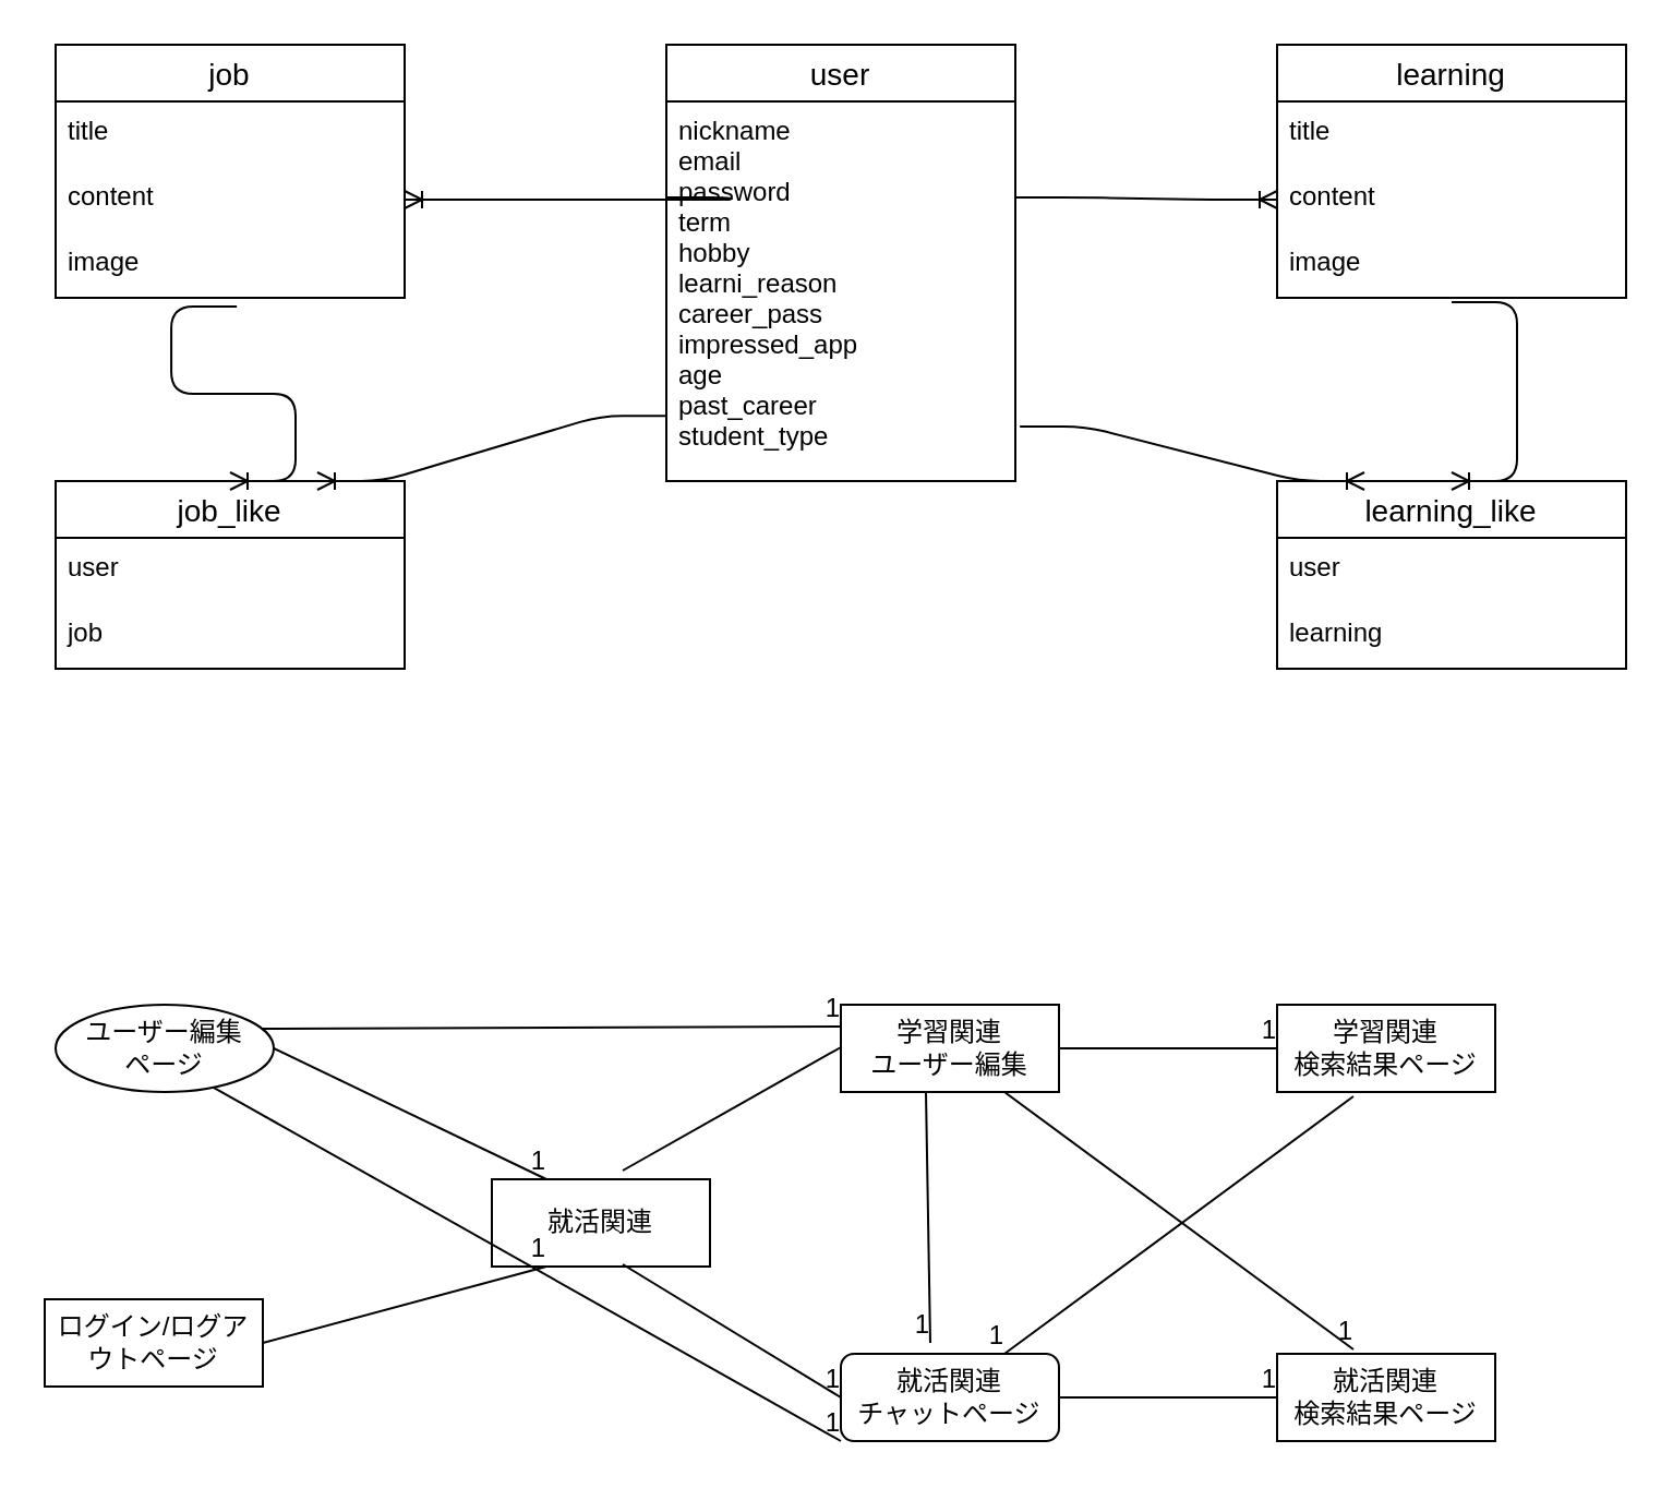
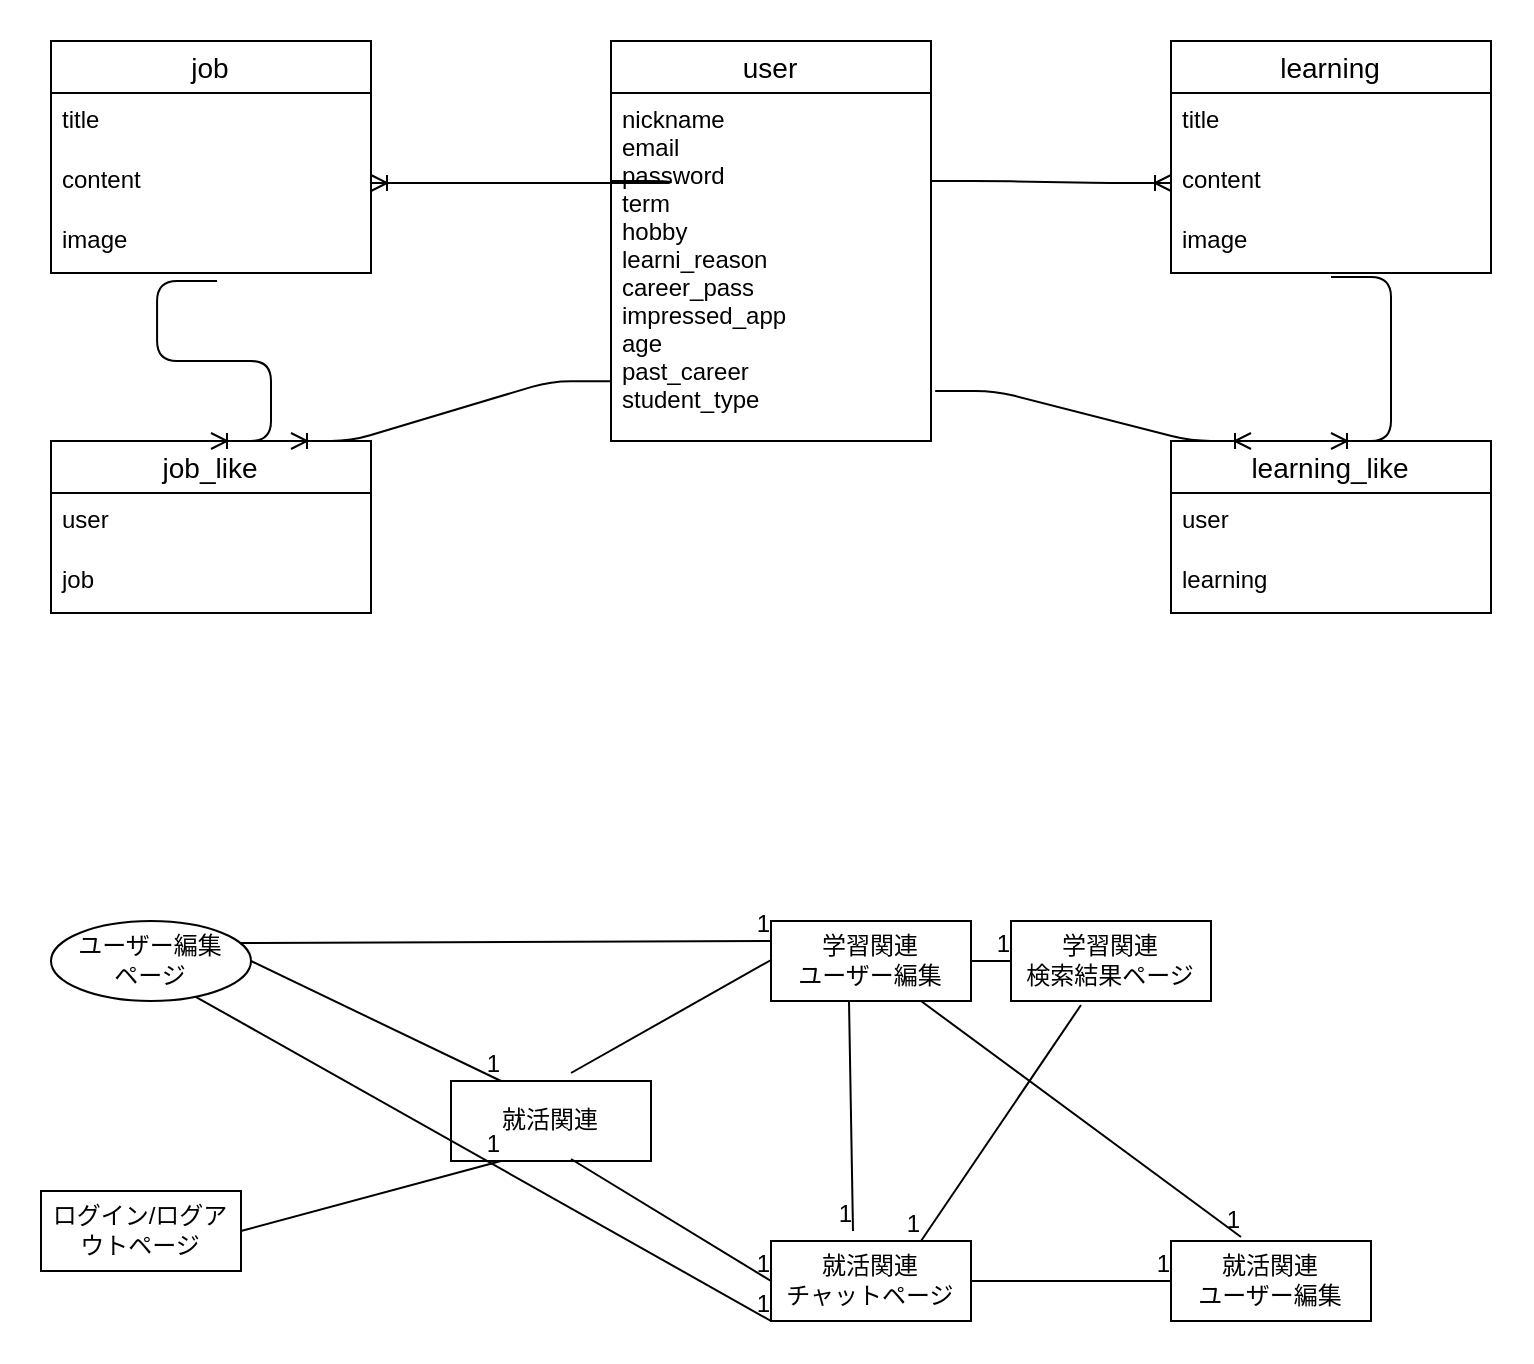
  <mxCell id="0" />
  <mxCell id="1" parent="0" />
  <mxCell id="2" value="user" style="swimlane;fontStyle=0;childLayout=stackLayout;horizontal=1;startSize=26;horizontalStack=0;resizeParent=1;resizeParentMax=0;resizeLast=0;collapsible=1;marginBottom=0;align=center;fontSize=14;" vertex="1" parent="1"><mxGeometry x="305" y="20" width="160" height="200" as="geometry" /></mxCell>
  <mxCell id="3" value="nickname&#10;email&#10;password&#10;term&#10;hobby&#10;learni_reason&#10;career_pass&#10;impressed_app&#10;age&#10;past_career&#10;student_type" style="text;strokeColor=none;fillColor=none;spacingLeft=4;spacingRight=4;overflow=hidden;rotatable=0;points=[[0,0.5],[1,0.5]];portConstraint=eastwest;fontSize=12;" vertex="1" parent="2"><mxGeometry y="26" width="160" height="174" as="geometry" /></mxCell>
  <mxCell id="4" value="" style="edgeStyle=entityRelationEdgeStyle;fontSize=12;html=1;endArrow=ERoneToMany;entryX=1;entryY=0.5;entryDx=0;entryDy=0;" edge="1" parent="2" target="11"><mxGeometry width="100" height="100" relative="1" as="geometry"><mxPoint y="70" as="sourcePoint" /><mxPoint x="100" y="-30" as="targetPoint" /></mxGeometry></mxCell>
  <mxCell id="5" value="learning" style="swimlane;fontStyle=0;childLayout=stackLayout;horizontal=1;startSize=26;horizontalStack=0;resizeParent=1;resizeParentMax=0;resizeLast=0;collapsible=1;marginBottom=0;align=center;fontSize=14;" vertex="1" parent="1"><mxGeometry x="585" y="20" width="160" height="116" as="geometry" /></mxCell>
  <mxCell id="6" value="title" style="text;strokeColor=none;fillColor=none;spacingLeft=4;spacingRight=4;overflow=hidden;rotatable=0;points=[[0,0.5],[1,0.5]];portConstraint=eastwest;fontSize=12;" vertex="1" parent="5"><mxGeometry y="26" width="160" height="30" as="geometry" /></mxCell>
  <mxCell id="7" value="content" style="text;strokeColor=none;fillColor=none;spacingLeft=4;spacingRight=4;overflow=hidden;rotatable=0;points=[[0,0.5],[1,0.5]];portConstraint=eastwest;fontSize=12;" vertex="1" parent="5"><mxGeometry y="56" width="160" height="30" as="geometry" /></mxCell>
  <mxCell id="8" value="image" style="text;strokeColor=none;fillColor=none;spacingLeft=4;spacingRight=4;overflow=hidden;rotatable=0;points=[[0,0.5],[1,0.5]];portConstraint=eastwest;fontSize=12;" vertex="1" parent="5"><mxGeometry y="86" width="160" height="30" as="geometry" /></mxCell>
  <mxCell id="9" value="job" style="swimlane;fontStyle=0;childLayout=stackLayout;horizontal=1;startSize=26;horizontalStack=0;resizeParent=1;resizeParentMax=0;resizeLast=0;collapsible=1;marginBottom=0;align=center;fontSize=14;" vertex="1" parent="1"><mxGeometry x="25" y="20" width="160" height="116" as="geometry" /></mxCell>
  <mxCell id="10" value="title" style="text;strokeColor=none;fillColor=none;spacingLeft=4;spacingRight=4;overflow=hidden;rotatable=0;points=[[0,0.5],[1,0.5]];portConstraint=eastwest;fontSize=12;" vertex="1" parent="9"><mxGeometry y="26" width="160" height="30" as="geometry" /></mxCell>
  <mxCell id="11" value="content" style="text;strokeColor=none;fillColor=none;spacingLeft=4;spacingRight=4;overflow=hidden;rotatable=0;points=[[0,0.5],[1,0.5]];portConstraint=eastwest;fontSize=12;" vertex="1" parent="9"><mxGeometry y="56" width="160" height="30" as="geometry" /></mxCell>
  <mxCell id="12" value="image" style="text;strokeColor=none;fillColor=none;spacingLeft=4;spacingRight=4;overflow=hidden;rotatable=0;points=[[0,0.5],[1,0.5]];portConstraint=eastwest;fontSize=12;" vertex="1" parent="9"><mxGeometry y="86" width="160" height="30" as="geometry" /></mxCell>
  <mxCell id="13" value="" style="edgeStyle=entityRelationEdgeStyle;fontSize=12;html=1;endArrow=ERoneToMany;entryX=0;entryY=0.5;entryDx=0;entryDy=0;" edge="1" parent="1" target="7"><mxGeometry width="100" height="100" relative="1" as="geometry"><mxPoint x="465" y="90" as="sourcePoint" /><mxPoint x="565" y="-10" as="targetPoint" /></mxGeometry></mxCell>
  <mxCell id="14" value="learning_like" style="swimlane;fontStyle=0;childLayout=stackLayout;horizontal=1;startSize=26;horizontalStack=0;resizeParent=1;resizeParentMax=0;resizeLast=0;collapsible=1;marginBottom=0;align=center;fontSize=14;" vertex="1" parent="1"><mxGeometry x="585" y="220" width="160" height="86" as="geometry" /></mxCell>
  <mxCell id="15" value="user" style="text;strokeColor=none;fillColor=none;spacingLeft=4;spacingRight=4;overflow=hidden;rotatable=0;points=[[0,0.5],[1,0.5]];portConstraint=eastwest;fontSize=12;" vertex="1" parent="14"><mxGeometry y="26" width="160" height="30" as="geometry" /></mxCell>
  <mxCell id="16" value="learning" style="text;strokeColor=none;fillColor=none;spacingLeft=4;spacingRight=4;overflow=hidden;rotatable=0;points=[[0,0.5],[1,0.5]];portConstraint=eastwest;fontSize=12;" vertex="1" parent="14"><mxGeometry y="56" width="160" height="30" as="geometry" /></mxCell>
  <mxCell id="17" value="job_like" style="swimlane;fontStyle=0;childLayout=stackLayout;horizontal=1;startSize=26;horizontalStack=0;resizeParent=1;resizeParentMax=0;resizeLast=0;collapsible=1;marginBottom=0;align=center;fontSize=14;" vertex="1" parent="1"><mxGeometry x="25" y="220" width="160" height="86" as="geometry" /></mxCell>
  <mxCell id="18" value="user" style="text;strokeColor=none;fillColor=none;spacingLeft=4;spacingRight=4;overflow=hidden;rotatable=0;points=[[0,0.5],[1,0.5]];portConstraint=eastwest;fontSize=12;" vertex="1" parent="17"><mxGeometry y="26" width="160" height="30" as="geometry" /></mxCell>
  <mxCell id="19" value="job" style="text;strokeColor=none;fillColor=none;spacingLeft=4;spacingRight=4;overflow=hidden;rotatable=0;points=[[0,0.5],[1,0.5]];portConstraint=eastwest;fontSize=12;" vertex="1" parent="17"><mxGeometry y="56" width="160" height="30" as="geometry" /></mxCell>
  <mxCell id="20" value="" style="edgeStyle=entityRelationEdgeStyle;fontSize=12;html=1;endArrow=ERoneToMany;entryX=0.5;entryY=0;entryDx=0;entryDy=0;exitX=0.5;exitY=1.067;exitDx=0;exitDy=0;exitPerimeter=0;" edge="1" parent="1" source="8" target="14"><mxGeometry width="100" height="100" relative="1" as="geometry"><mxPoint x="515" y="160" as="sourcePoint" /><mxPoint x="615" y="60" as="targetPoint" /></mxGeometry></mxCell>
  <mxCell id="21" value="" style="edgeStyle=entityRelationEdgeStyle;fontSize=12;html=1;endArrow=ERoneToMany;entryX=0.75;entryY=0;entryDx=0;entryDy=0;exitX=0;exitY=0.828;exitDx=0;exitDy=0;exitPerimeter=0;" edge="1" parent="1" source="3" target="17"><mxGeometry width="100" height="100" relative="1" as="geometry"><mxPoint x="346" y="220" as="sourcePoint" /><mxPoint x="615" y="60" as="targetPoint" /></mxGeometry></mxCell>
  <mxCell id="22" value="" style="edgeStyle=entityRelationEdgeStyle;fontSize=12;html=1;endArrow=ERoneToMany;exitX=0.519;exitY=1.133;exitDx=0;exitDy=0;exitPerimeter=0;entryX=0.5;entryY=0;entryDx=0;entryDy=0;" edge="1" parent="1" source="12" target="17"><mxGeometry width="100" height="100" relative="1" as="geometry"><mxPoint x="515" y="160" as="sourcePoint" /><mxPoint x="615" y="60" as="targetPoint" /></mxGeometry></mxCell>
  <mxCell id="23" value="" style="edgeStyle=entityRelationEdgeStyle;fontSize=12;html=1;endArrow=ERoneToMany;entryX=0.25;entryY=0;entryDx=0;entryDy=0;exitX=1.013;exitY=0.856;exitDx=0;exitDy=0;exitPerimeter=0;" edge="1" parent="1" source="3" target="14"><mxGeometry width="100" height="100" relative="1" as="geometry"><mxPoint x="425" y="136" as="sourcePoint" /><mxPoint x="525" y="36" as="targetPoint" /></mxGeometry></mxCell>
  <mxCell id="24" value="ユーザー編集&lt;br&gt;ページ" style="ellipse;whiteSpace=wrap;html=1;align=center;" vertex="1" parent="1"><mxGeometry x="25" y="460" width="100" height="40" as="geometry" /></mxCell>
  <mxCell id="25" value="ログイン/ログアウトページ" style="whiteSpace=wrap;html=1;align=center;" vertex="1" parent="1"><mxGeometry x="20" y="595" width="100" height="40" as="geometry" /></mxCell>
  <mxCell id="26" value="就活関連" style="whiteSpace=wrap;html=1;align=center;" vertex="1" parent="1"><mxGeometry x="225" y="540" width="100" height="40" as="geometry" /></mxCell>
  <mxCell id="27" value="学習関連&lt;br&gt;ユーザー編集" style="whiteSpace=wrap;html=1;align=center;" vertex="1" parent="1"><mxGeometry x="385" y="460" width="100" height="40" as="geometry" /></mxCell>
- <mxCell id="28" value="就活関連&lt;br&gt;チャットページ" style="whiteSpace=wrap;html=1;align=center;rounded=1;" vertex="1" parent="1"><mxGeometry x="385" y="620" width="100" height="40" as="geometry" /></mxCell>
- <mxCell id="29" value="学習関連&lt;br&gt;検索結果ページ" style="whiteSpace=wrap;html=1;align=center;" vertex="1" parent="1"><mxGeometry x="585" y="460" width="100" height="40" as="geometry" /></mxCell>
- <mxCell id="30" value="就活関連&lt;br&gt;検索結果ページ" style="whiteSpace=wrap;html=1;align=center;" vertex="1" parent="1"><mxGeometry x="585" y="620" width="100" height="40" as="geometry" /></mxCell>
+ <mxCell id="28" value="就活関連&lt;br&gt;チャットページ" style="whiteSpace=wrap;html=1;align=center;" vertex="1" parent="1"><mxGeometry x="385" y="620" width="100" height="40" as="geometry" /></mxCell>
+ <mxCell id="29" value="学習関連&lt;br&gt;検索結果ページ" style="whiteSpace=wrap;html=1;align=center;" vertex="1" parent="1"><mxGeometry x="505" y="460" width="100" height="40" as="geometry" /></mxCell>
+ <mxCell id="30" value="就活関連&lt;br&gt;ユーザー編集" style="whiteSpace=wrap;html=1;align=center;" vertex="1" parent="1"><mxGeometry x="585" y="620" width="100" height="40" as="geometry" /></mxCell>
  <mxCell id="31" value="" style="endArrow=none;html=1;rounded=0;exitX=0.6;exitY=-0.1;exitDx=0;exitDy=0;exitPerimeter=0;" edge="1" parent="1" source="26"><mxGeometry relative="1" as="geometry"><mxPoint x="225" y="479.5" as="sourcePoint" /><mxPoint x="385" y="479.5" as="targetPoint" /></mxGeometry></mxCell>
  <mxCell id="32" value="" style="endArrow=none;html=1;rounded=0;entryX=0;entryY=0.5;entryDx=0;entryDy=0;" edge="1" parent="1" target="28"><mxGeometry relative="1" as="geometry"><mxPoint x="285" y="579" as="sourcePoint" /><mxPoint x="445" y="579" as="targetPoint" /></mxGeometry></mxCell>
  <mxCell id="33" value="1" style="resizable=0;html=1;align=right;verticalAlign=bottom;" connectable="0" vertex="1" parent="32"><mxGeometry x="1" relative="1" as="geometry" /></mxCell>
  <mxCell id="34" value="" style="endArrow=none;html=1;rounded=0;exitX=1;exitY=0.5;exitDx=0;exitDy=0;entryX=0;entryY=0.5;entryDx=0;entryDy=0;" edge="1" parent="1" source="27" target="29"><mxGeometry relative="1" as="geometry"><mxPoint x="505" y="480" as="sourcePoint" /><mxPoint x="565" y="480" as="targetPoint" /></mxGeometry></mxCell>
  <mxCell id="35" value="1" style="resizable=0;html=1;align=right;verticalAlign=bottom;" connectable="0" vertex="1" parent="34"><mxGeometry x="1" relative="1" as="geometry" /></mxCell>
  <mxCell id="36" value="" style="endArrow=none;html=1;rounded=0;entryX=0;entryY=0.5;entryDx=0;entryDy=0;exitX=1;exitY=0.5;exitDx=0;exitDy=0;" edge="1" parent="1" source="28" target="30"><mxGeometry relative="1" as="geometry"><mxPoint x="325" y="580" as="sourcePoint" /><mxPoint x="485" y="580" as="targetPoint" /></mxGeometry></mxCell>
  <mxCell id="37" value="1" style="resizable=0;html=1;align=right;verticalAlign=bottom;" connectable="0" vertex="1" parent="36"><mxGeometry x="1" relative="1" as="geometry" /></mxCell>
  <mxCell id="38" value="" style="endArrow=none;html=1;rounded=0;entryX=0.25;entryY=0;entryDx=0;entryDy=0;exitX=1;exitY=0.5;exitDx=0;exitDy=0;" edge="1" parent="1" source="24" target="26"><mxGeometry relative="1" as="geometry"><mxPoint x="165" y="490" as="sourcePoint" /><mxPoint x="285" y="479.5" as="targetPoint" /></mxGeometry></mxCell>
  <mxCell id="39" value="1" style="resizable=0;html=1;align=right;verticalAlign=bottom;" connectable="0" vertex="1" parent="38"><mxGeometry x="1" relative="1" as="geometry" /></mxCell>
  <mxCell id="40" value="" style="endArrow=none;html=1;rounded=0;exitX=1;exitY=0.5;exitDx=0;exitDy=0;entryX=0.25;entryY=1;entryDx=0;entryDy=0;" edge="1" parent="1" source="25" target="26"><mxGeometry relative="1" as="geometry"><mxPoint x="325" y="580" as="sourcePoint" /><mxPoint x="485" y="580" as="targetPoint" /></mxGeometry></mxCell>
  <mxCell id="41" value="1" style="resizable=0;html=1;align=right;verticalAlign=bottom;" connectable="0" vertex="1" parent="40"><mxGeometry x="1" relative="1" as="geometry" /></mxCell>
  <mxCell id="42" value="" style="endArrow=none;html=1;rounded=0;exitX=1;exitY=0.25;exitDx=0;exitDy=0;entryX=0;entryY=0.25;entryDx=0;entryDy=0;" edge="1" parent="1" source="24" target="27"><mxGeometry relative="1" as="geometry"><mxPoint x="325" y="580" as="sourcePoint" /><mxPoint x="485" y="580" as="targetPoint" /></mxGeometry></mxCell>
  <mxCell id="43" value="1" style="resizable=0;html=1;align=right;verticalAlign=bottom;" connectable="0" vertex="1" parent="42"><mxGeometry x="1" relative="1" as="geometry" /></mxCell>
  <mxCell id="44" value="" style="endArrow=none;html=1;rounded=0;exitX=0.75;exitY=1;exitDx=0;exitDy=0;entryX=0;entryY=1;entryDx=0;entryDy=0;" edge="1" parent="1" source="24" target="28"><mxGeometry relative="1" as="geometry"><mxPoint x="325" y="580" as="sourcePoint" /><mxPoint x="485" y="580" as="targetPoint" /></mxGeometry></mxCell>
  <mxCell id="45" value="1" style="resizable=0;html=1;align=right;verticalAlign=bottom;" connectable="0" vertex="1" parent="44"><mxGeometry x="1" relative="1" as="geometry" /></mxCell>
  <mxCell id="46" value="" style="endArrow=none;html=1;rounded=0;exitX=0.39;exitY=1;exitDx=0;exitDy=0;exitPerimeter=0;entryX=0.41;entryY=-0.125;entryDx=0;entryDy=0;entryPerimeter=0;" edge="1" parent="1" source="27" target="28"><mxGeometry relative="1" as="geometry"><mxPoint x="325" y="580" as="sourcePoint" /><mxPoint x="485" y="580" as="targetPoint" /></mxGeometry></mxCell>
  <mxCell id="47" value="1" style="resizable=0;html=1;align=right;verticalAlign=bottom;" connectable="0" vertex="1" parent="46"><mxGeometry x="1" relative="1" as="geometry" /></mxCell>
  <mxCell id="48" value="" style="endArrow=none;html=1;rounded=0;exitX=0.35;exitY=1.05;exitDx=0;exitDy=0;exitPerimeter=0;entryX=0.75;entryY=0;entryDx=0;entryDy=0;" edge="1" parent="1" source="29" target="28"><mxGeometry relative="1" as="geometry"><mxPoint x="325" y="580" as="sourcePoint" /><mxPoint x="485" y="580" as="targetPoint" /></mxGeometry></mxCell>
  <mxCell id="49" value="1" style="resizable=0;html=1;align=right;verticalAlign=bottom;" connectable="0" vertex="1" parent="48"><mxGeometry x="1" relative="1" as="geometry" /></mxCell>
  <mxCell id="50" value="" style="endArrow=none;html=1;rounded=0;entryX=0.35;entryY=-0.05;entryDx=0;entryDy=0;entryPerimeter=0;exitX=0.75;exitY=1;exitDx=0;exitDy=0;" edge="1" parent="1" source="27" target="30"><mxGeometry relative="1" as="geometry"><mxPoint x="325" y="580" as="sourcePoint" /><mxPoint x="485" y="580" as="targetPoint" /></mxGeometry></mxCell>
  <mxCell id="51" value="1" style="resizable=0;html=1;align=right;verticalAlign=bottom;" connectable="0" vertex="1" parent="50"><mxGeometry x="1" relative="1" as="geometry" /></mxCell>
